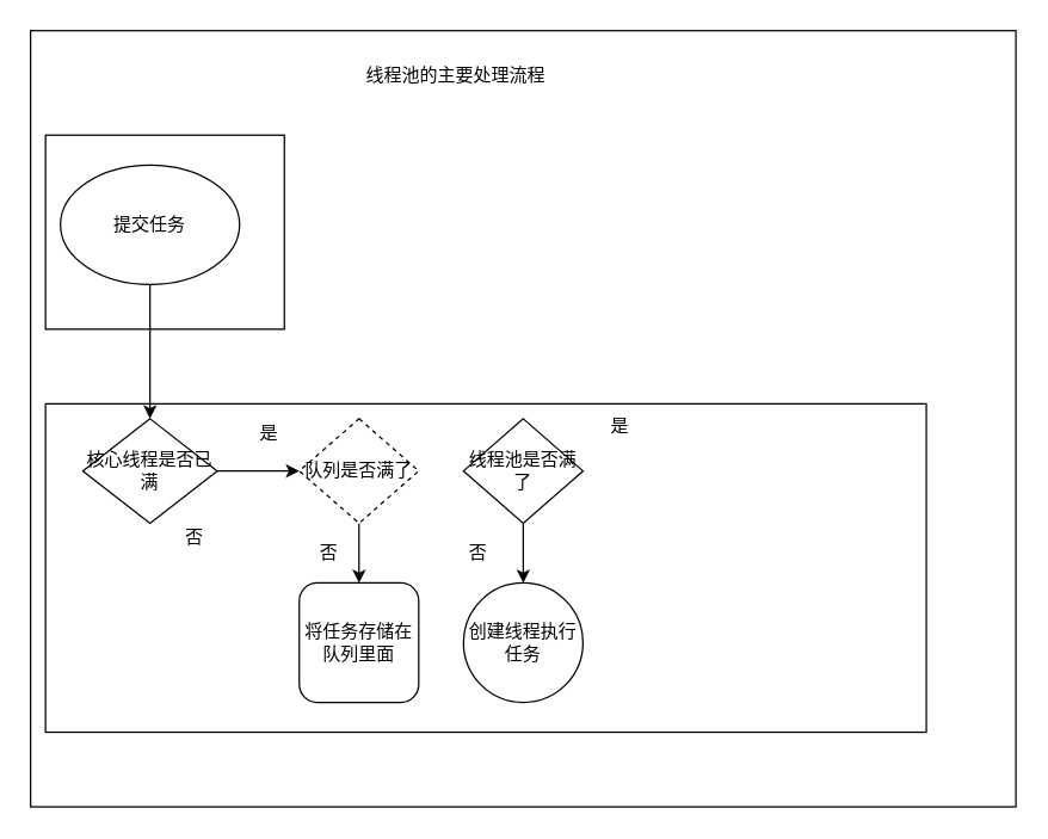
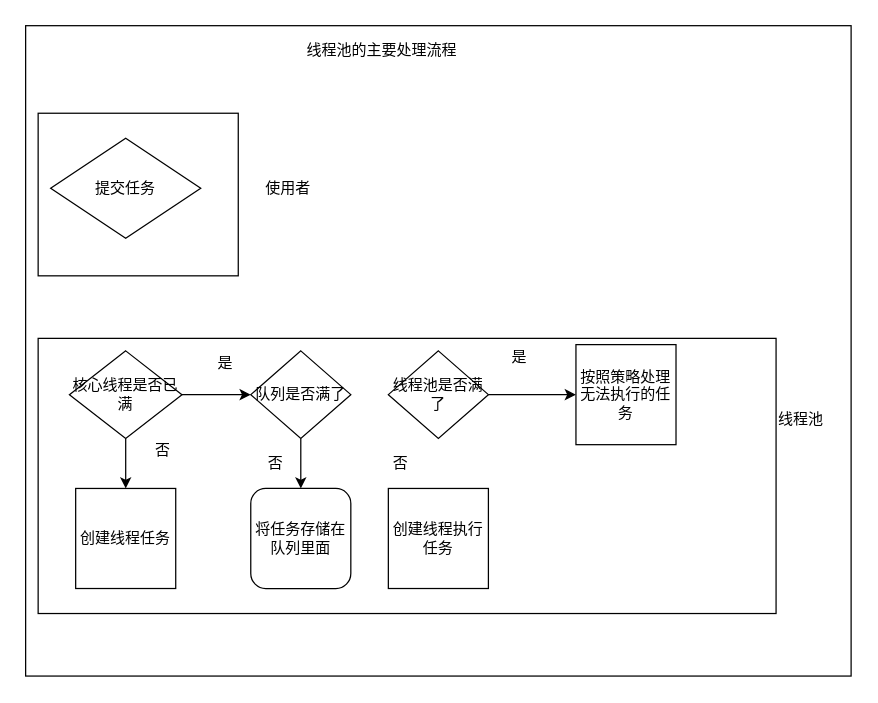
  <mxCell id="0" />
  <mxCell id="1" parent="0" />
  <mxCell id="2" value="" style="rounded=0;whiteSpace=wrap;html=1;" vertex="1" parent="1"><mxGeometry x="20" y="20" width="660" height="520" as="geometry" /></mxCell>
  <mxCell id="3" value="" style="rounded=0;whiteSpace=wrap;html=1;" vertex="1" parent="1"><mxGeometry x="30" y="90" width="160" height="130" as="geometry" /></mxCell>
  <mxCell id="4" value="" style="rounded=0;whiteSpace=wrap;html=1;" vertex="1" parent="1"><mxGeometry x="30" y="270" width="590" height="220" as="geometry" /></mxCell>
- <mxCell id="5" value="线程池的主要处理流程" style="text;html=1;strokeColor=none;fillColor=none;align=center;verticalAlign=middle;whiteSpace=wrap;rounded=0;" vertex="1" parent="1"><mxGeometry x="140" y="40" width="330" height="20" as="geometry" /></mxCell>
- <mxCell id="8" style="edgeStyle=orthogonalEdgeStyle;rounded=0;orthogonalLoop=1;jettySize=auto;html=1;exitX=0.5;exitY=1;exitDx=0;exitDy=0;entryX=0.5;entryY=0;entryDx=0;entryDy=0;" edge="1" parent="1" source="9" target="12"><mxGeometry relative="1" as="geometry" /></mxCell>
- <mxCell id="9" value="提交任务" style="ellipse;whiteSpace=wrap;html=1;" vertex="1" parent="1"><mxGeometry x="40" y="110" width="120" height="80" as="geometry" /></mxCell>
+ <mxCell id="5" value="线程池的主要处理流程" style="text;html=1;strokeColor=none;fillColor=none;align=center;verticalAlign=middle;whiteSpace=wrap;rounded=0;" vertex="1" parent="1"><mxGeometry x="140" y="30" width="330" height="20" as="geometry" /></mxCell>
+ <mxCell id="6" value="使用者" style="text;html=1;strokeColor=none;fillColor=none;align=center;verticalAlign=middle;whiteSpace=wrap;rounded=0;" vertex="1" parent="1"><mxGeometry x="210" y="140" width="40" height="20" as="geometry" /></mxCell>
+ <mxCell id="7" value="线程池" style="text;html=1;strokeColor=none;fillColor=none;align=center;verticalAlign=middle;whiteSpace=wrap;rounded=0;" vertex="1" parent="1"><mxGeometry x="620" y="325" width="40" height="20" as="geometry" /></mxCell>
+ <mxCell id="9" value="提交任务" style="rhombus;whiteSpace=wrap;html=1;" vertex="1" parent="1"><mxGeometry x="40" y="110" width="120" height="80" as="geometry" /></mxCell>
+ <mxCell id="10" style="edgeStyle=orthogonalEdgeStyle;rounded=0;orthogonalLoop=1;jettySize=auto;html=1;entryX=0.5;entryY=0;entryDx=0;entryDy=0;" edge="1" parent="1" source="12" target="13"><mxGeometry relative="1" as="geometry" /></mxCell>
  <mxCell id="11" style="edgeStyle=orthogonalEdgeStyle;rounded=0;orthogonalLoop=1;jettySize=auto;html=1;entryX=0;entryY=0.5;entryDx=0;entryDy=0;" edge="1" parent="1" source="12" target="16"><mxGeometry relative="1" as="geometry" /></mxCell>
  <mxCell id="12" value="核心线程是否已满" style="rhombus;whiteSpace=wrap;html=1;" vertex="1" parent="1"><mxGeometry x="55" y="280" width="90" height="70" as="geometry" /></mxCell>
+ <mxCell id="13" value="创建线程任务" style="whiteSpace=wrap;html=1;aspect=fixed;" vertex="1" parent="1"><mxGeometry x="60" y="390" width="80" height="80" as="geometry" /></mxCell>
  <mxCell id="14" value="否" style="text;html=1;strokeColor=none;fillColor=none;align=center;verticalAlign=middle;whiteSpace=wrap;rounded=0;" vertex="1" parent="1"><mxGeometry x="110" y="350" width="40" height="20" as="geometry" /></mxCell>
  <mxCell id="15" style="edgeStyle=orthogonalEdgeStyle;rounded=0;orthogonalLoop=1;jettySize=auto;html=1;" edge="1" parent="1" source="16" target="18"><mxGeometry relative="1" as="geometry" /></mxCell>
- <mxCell id="16" value="队列是否满了" style="rhombus;whiteSpace=wrap;html=1;dashed=1;" vertex="1" parent="1"><mxGeometry x="200" y="280" width="80" height="70" as="geometry" /></mxCell>
+ <mxCell id="16" value="队列是否满了" style="rhombus;whiteSpace=wrap;html=1;" vertex="1" parent="1"><mxGeometry x="200" y="280" width="80" height="70" as="geometry" /></mxCell>
  <mxCell id="17" value="是" style="text;html=1;strokeColor=none;fillColor=none;align=center;verticalAlign=middle;whiteSpace=wrap;rounded=0;" vertex="1" parent="1"><mxGeometry x="160" y="280" width="40" height="20" as="geometry" /></mxCell>
  <mxCell id="18" value="将任务存储在队列里面" style="whiteSpace=wrap;html=1;aspect=fixed;rounded=1;" vertex="1" parent="1"><mxGeometry x="200" y="390" width="80" height="80" as="geometry" /></mxCell>
  <mxCell id="19" value="否" style="text;html=1;strokeColor=none;fillColor=none;align=center;verticalAlign=middle;whiteSpace=wrap;rounded=0;" vertex="1" parent="1"><mxGeometry x="200" y="360" width="40" height="20" as="geometry" /></mxCell>
- <mxCell id="20" style="edgeStyle=orthogonalEdgeStyle;rounded=0;orthogonalLoop=1;jettySize=auto;html=1;" edge="1" parent="1" source="22" target="23"><mxGeometry relative="1" as="geometry" /></mxCell>
+ <mxCell id="21" style="edgeStyle=orthogonalEdgeStyle;rounded=0;orthogonalLoop=1;jettySize=auto;html=1;entryX=0;entryY=0.5;entryDx=0;entryDy=0;" edge="1" parent="1" source="22" target="26"><mxGeometry relative="1" as="geometry" /></mxCell>
  <mxCell id="22" value="线程池是否满了" style="rhombus;whiteSpace=wrap;html=1;" vertex="1" parent="1"><mxGeometry x="310" y="280" width="80" height="70" as="geometry" /></mxCell>
- <mxCell id="23" value="创建线程执行任务" style="ellipse;whiteSpace=wrap;html=1;aspect=fixed;" vertex="1" parent="1"><mxGeometry x="310" y="390" width="80" height="80" as="geometry" /></mxCell>
+ <mxCell id="23" value="创建线程执行任务" style="whiteSpace=wrap;html=1;aspect=fixed;" vertex="1" parent="1"><mxGeometry x="310" y="390" width="80" height="80" as="geometry" /></mxCell>
  <mxCell id="24" style="edgeStyle=orthogonalEdgeStyle;rounded=0;orthogonalLoop=1;jettySize=auto;html=1;exitX=0.5;exitY=1;exitDx=0;exitDy=0;" edge="1" parent="1" source="19" target="19"><mxGeometry relative="1" as="geometry" /></mxCell>
  <mxCell id="25" value="否" style="text;html=1;strokeColor=none;fillColor=none;align=center;verticalAlign=middle;whiteSpace=wrap;rounded=0;" vertex="1" parent="1"><mxGeometry x="300" y="360" width="40" height="20" as="geometry" /></mxCell>
+ <mxCell id="26" value="按照策略处理无法执行的任务" style="whiteSpace=wrap;html=1;aspect=fixed;" vertex="1" parent="1"><mxGeometry x="460" y="275" width="80" height="80" as="geometry" /></mxCell>
  <mxCell id="27" value="是" style="text;html=1;strokeColor=none;fillColor=none;align=center;verticalAlign=middle;whiteSpace=wrap;rounded=0;" vertex="1" parent="1"><mxGeometry x="395" y="275" width="40" height="20" as="geometry" /></mxCell>
